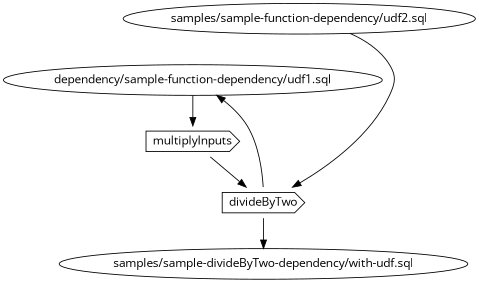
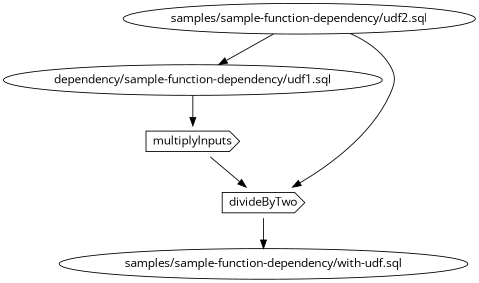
  digraph {
    fontname="Open Sans"
    node [fontname="Open Sans" type=query]
    edge [fontname="Open Sans"]
    n1 [label="dependency/sample-function-dependency/udf1.sql"]
    n2 [label=multiplyInputs shape=cds type=function]
    n3 [label=divideByTwo shape=cds type=function]
    n4 [label="samples/sample-function-dependency/udf2.sql"]
-   n5 [label="samples/sample-divideByTwo-dependency/with-udf.sql"]
+   n5 [label="samples/sample-function-dependency/with-udf.sql"]
    n1 -> n2
    n2 -> n3
-   n3 -> n1
+   n4 -> n1
    n3 -> n5
    n4 -> n3
  }
